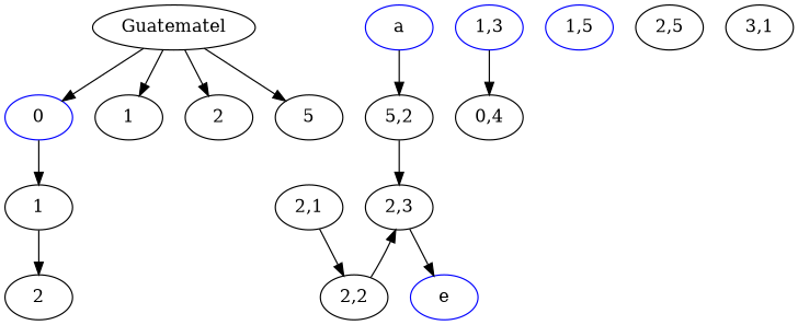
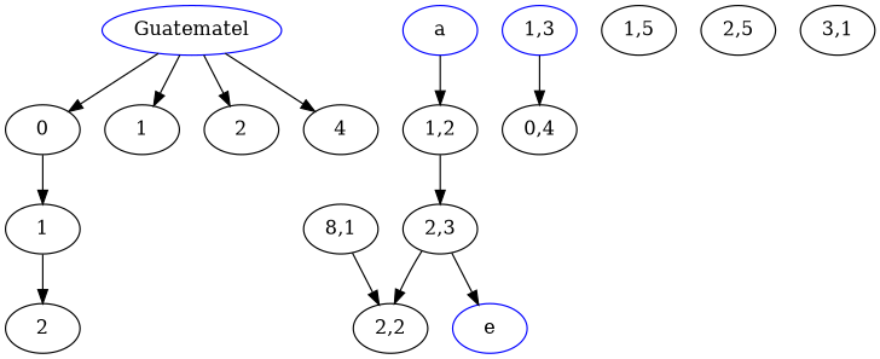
  digraph {
-   n1 [label=Guatematel]
-   n2 [label=0 color=blue]
+   n1 [label=Guatematel color=blue]
+   n2 [label=0]
    n3 [label=1]
    n4 [label=2]
-   n5 [label=5]
+   n5 [label=4]
    n6 [label=1]
    n7 [label=2]
    n8 [color=blue label=a]
-   "1,2" [label="5,2"]
+   "1,2"
    "2,3"
    "1,3" [color=blue]
    n12 [label="0,4"]
-   "1,5" [color=blue]
-   "2,1"
+   "1,5"
+   "2,1" [label="8,1"]
    "2,2"
    n16 [color=blue label=e]
    "2,5"
    "3,1"
    n1 -> n2
    n1 -> n3
    n1 -> n4
    n1 -> n5
    n2 -> n6
    n6 -> n7
    n8 -> "1,2"
    "1,2" -> "2,3"
    "2,3" -> n16
    "1,3" -> n12
    "2,1" -> "2,2"
-   "2,2" -> "2,3"
+   "2,3" -> "2,2"
  }
